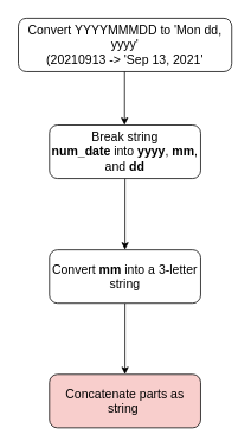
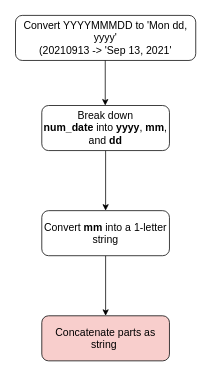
  <mxCell id="0" />
  <mxCell id="1" parent="0" />
  <mxCell id="2" value="&lt;font style=&quot;font-size: 14px&quot;&gt;Convert YYYYMMMDD to 'Mon dd, yyyy'&lt;br&gt;(20210913 -&amp;gt; 'Sep 13, 2021'&lt;/font&gt;" style="rounded=1;whiteSpace=wrap;html=1;fontSize=12;glass=0;strokeWidth=1;shadow=0;" parent="1" vertex="1"><mxGeometry x="20" y="20" width="240" height="60" as="geometry" /></mxCell>
  <mxCell id="3" value="" style="endArrow=classic;html=1;" edge="1" parent="1"><mxGeometry width="50" height="50" relative="1" as="geometry"><mxPoint x="139.5" y="80" as="sourcePoint" /><mxPoint x="139.5" y="140" as="targetPoint" /></mxGeometry></mxCell>
  <mxCell id="4" value="" style="edgeStyle=orthogonalEdgeStyle;rounded=0;orthogonalLoop=1;jettySize=auto;html=1;" edge="1" parent="1" source="5" target="7"><mxGeometry relative="1" as="geometry" /></mxCell>
- <mxCell id="5" value="&lt;font style=&quot;font-size: 14px&quot;&gt;Break string &lt;b&gt;num_date&lt;/b&gt;&amp;nbsp;into &lt;b&gt;yyyy&lt;/b&gt;, &lt;b&gt;mm&lt;/b&gt;, and &lt;b&gt;dd&lt;/b&gt;&lt;/font&gt;" style="rounded=1;whiteSpace=wrap;html=1;fontSize=12;glass=0;strokeWidth=1;shadow=0;" vertex="1" parent="1"><mxGeometry x="55" y="140" width="170" height="60" as="geometry" /></mxCell>
+ <mxCell id="5" value="&lt;font style=&quot;font-size: 14px&quot;&gt;Break down &lt;b&gt;num_date&lt;/b&gt;&amp;nbsp;into &lt;b&gt;yyyy&lt;/b&gt;, &lt;b&gt;mm&lt;/b&gt;, and &lt;b&gt;dd&lt;/b&gt;&lt;/font&gt;" style="rounded=1;whiteSpace=wrap;html=1;fontSize=12;glass=0;strokeWidth=1;shadow=0;" vertex="1" parent="1"><mxGeometry x="55" y="140" width="170" height="60" as="geometry" /></mxCell>
  <mxCell id="6" value="" style="edgeStyle=orthogonalEdgeStyle;rounded=0;orthogonalLoop=1;jettySize=auto;html=1;" edge="1" parent="1" source="7" target="8"><mxGeometry relative="1" as="geometry" /></mxCell>
- <mxCell id="7" value="&lt;font style=&quot;font-size: 14px&quot;&gt;Convert &lt;b&gt;mm &lt;/b&gt;into a 3-letter string&lt;/font&gt;" style="rounded=1;whiteSpace=wrap;html=1;fontSize=12;glass=0;strokeWidth=1;shadow=0;" vertex="1" parent="1"><mxGeometry x="55" y="280" width="170" height="60" as="geometry" /></mxCell>
+ <mxCell id="7" value="&lt;font style=&quot;font-size: 14px&quot;&gt;Convert &lt;b&gt;mm &lt;/b&gt;into a 1-letter string&lt;/font&gt;" style="rounded=1;whiteSpace=wrap;html=1;fontSize=12;glass=0;strokeWidth=1;shadow=0;" vertex="1" parent="1"><mxGeometry x="55" y="280" width="170" height="60" as="geometry" /></mxCell>
  <mxCell id="8" value="&lt;font style=&quot;font-size: 14px&quot;&gt;Concatenate parts as string&amp;nbsp;&lt;/font&gt;" style="rounded=1;whiteSpace=wrap;html=1;fontSize=12;glass=0;strokeWidth=1;shadow=0;fillColor=#f8cecc;" vertex="1" parent="1"><mxGeometry x="55" y="420" width="170" height="60" as="geometry" /></mxCell>
